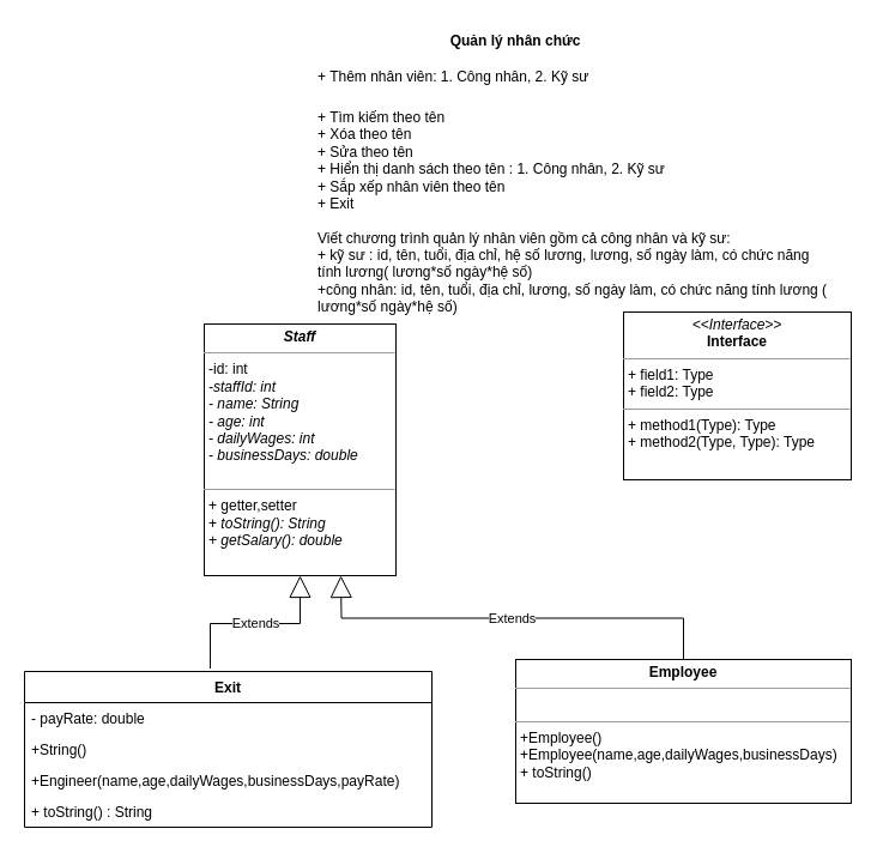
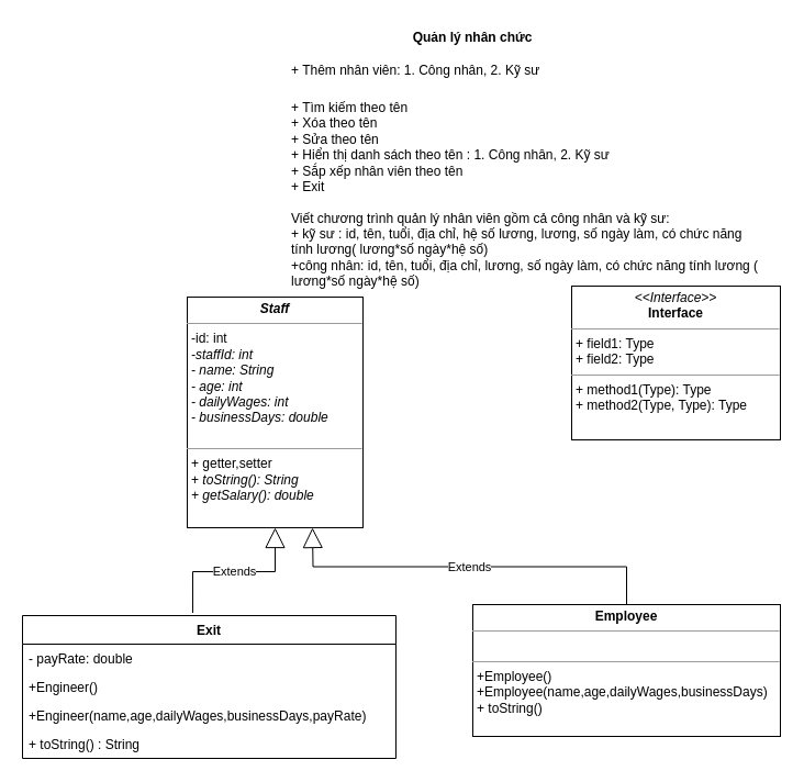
  <mxCell id="0" />
  <mxCell id="1" parent="0" />
  <mxCell id="2" value="&lt;p style=&quot;margin: 0px ; margin-top: 4px ; text-align: center&quot;&gt;&lt;b&gt;&lt;i&gt;Staff&lt;/i&gt;&lt;/b&gt;&lt;/p&gt;&lt;hr size=&quot;1&quot;&gt;&lt;p style=&quot;margin: 0px ; margin-left: 4px&quot;&gt;-id: int&lt;/p&gt;&lt;p style=&quot;margin: 0px ; margin-left: 4px&quot;&gt;&lt;i&gt;-staffId: int&lt;/i&gt;&lt;/p&gt;&lt;p style=&quot;margin: 0px ; margin-left: 4px&quot;&gt;&lt;i&gt;- name: String&lt;/i&gt;&lt;/p&gt;&lt;p style=&quot;margin: 0px ; margin-left: 4px&quot;&gt;&lt;i&gt;- age: int&lt;/i&gt;&lt;/p&gt;&lt;p style=&quot;margin: 0px ; margin-left: 4px&quot;&gt;&lt;i&gt;- dailyWages: int&lt;/i&gt;&lt;/p&gt;&lt;p style=&quot;margin: 0px ; margin-left: 4px&quot;&gt;&lt;i&gt;- businessDays: double&lt;/i&gt;&lt;/p&gt;&lt;p style=&quot;margin: 0px ; margin-left: 4px&quot;&gt;&lt;i&gt;&lt;br&gt;&lt;/i&gt;&lt;/p&gt;&lt;hr size=&quot;1&quot;&gt;&lt;p style=&quot;margin: 0px ; margin-left: 4px&quot;&gt;+ getter,setter&lt;/p&gt;&lt;p style=&quot;margin: 0px ; margin-left: 4px&quot;&gt;+&lt;i&gt; toString(): String&lt;/i&gt;&lt;/p&gt;&lt;p style=&quot;margin: 0px ; margin-left: 4px&quot;&gt;&lt;i&gt;+ getSalary(): double&lt;/i&gt;&lt;/p&gt;" style="verticalAlign=top;align=left;overflow=fill;fontSize=12;fontFamily=Helvetica;html=1;" parent="1" vertex="1"><mxGeometry x="170" y="270" width="160" height="210" as="geometry" /></mxCell>
  <mxCell id="3" value="&lt;p style=&quot;margin:0px;margin-top:4px;text-align:center;&quot;&gt;&lt;i&gt;&amp;lt;&amp;lt;Interface&amp;gt;&amp;gt;&lt;/i&gt;&lt;br/&gt;&lt;b&gt;Interface&lt;/b&gt;&lt;/p&gt;&lt;hr size=&quot;1&quot;/&gt;&lt;p style=&quot;margin:0px;margin-left:4px;&quot;&gt;+ field1: Type&lt;br/&gt;+ field2: Type&lt;/p&gt;&lt;hr size=&quot;1&quot;/&gt;&lt;p style=&quot;margin:0px;margin-left:4px;&quot;&gt;+ method1(Type): Type&lt;br/&gt;+ method2(Type, Type): Type&lt;/p&gt;" style="verticalAlign=top;align=left;overflow=fill;fontSize=12;fontFamily=Helvetica;html=1;" parent="1" vertex="1"><mxGeometry x="520" y="260" width="190" height="140" as="geometry" /></mxCell>
  <mxCell id="4" value="Quản lý nhân chức" style="text;align=center;fontStyle=1;verticalAlign=middle;spacingLeft=3;spacingRight=3;strokeColor=none;rotatable=0;points=[[0,0.5],[1,0.5]];portConstraint=eastwest;" parent="1" vertex="1"><mxGeometry x="390" y="20" width="80" height="26" as="geometry" /></mxCell>
  <mxCell id="5" value="&lt;h1&gt;&lt;font style=&quot;font-size: 12px ; font-weight: normal&quot;&gt;+ Thêm nhân viên: 1. Công nhân, 2. Kỹ sư&lt;/font&gt;&lt;/h1&gt;&lt;div&gt;&lt;font style=&quot;font-size: 12px&quot;&gt;+ Tìm kiếm theo tên&lt;/font&gt;&lt;/div&gt;&lt;div&gt;&lt;font style=&quot;font-size: 12px&quot;&gt;+ Xóa theo tên&lt;/font&gt;&lt;/div&gt;&lt;div&gt;&lt;font style=&quot;font-size: 12px&quot;&gt;+ Sửa theo tên&lt;/font&gt;&lt;/div&gt;&lt;div&gt;&lt;font style=&quot;font-size: 12px&quot;&gt;+ Hiển thị danh sách theo tên : 1. Công nhân, 2. Kỹ sư&lt;/font&gt;&lt;/div&gt;&lt;div&gt;&lt;font style=&quot;font-size: 12px&quot;&gt;+ Sắp xếp nhân viên theo tên&lt;/font&gt;&lt;/div&gt;&lt;div&gt;&lt;font style=&quot;font-size: 12px&quot;&gt;+ Exit&lt;/font&gt;&lt;/div&gt;&lt;div&gt;&lt;font style=&quot;font-size: 12px&quot;&gt;&lt;br&gt;&lt;/font&gt;&lt;/div&gt;&lt;div&gt;&lt;font style=&quot;font-size: 12px&quot;&gt;Viết chương trình quản lý nhân viên gồm cả công nhân và kỹ sư:&lt;/font&gt;&lt;/div&gt;&lt;div&gt;&lt;font style=&quot;font-size: 12px&quot;&gt;+ kỹ sư : id, tên, tuổi, địa chỉ, hệ số lương, lương, số ngày làm, có chức năng tính lương( lương*số ngày*hệ số)&lt;/font&gt;&lt;/div&gt;&lt;div&gt;&lt;font style=&quot;font-size: 12px&quot;&gt;+công nhân: id, tên, tuổi, địa chỉ, lương, số ngày làm, có chức năng tính lương ( lương*số ngày*hệ số)&lt;/font&gt;&lt;/div&gt;&lt;div&gt;&lt;font style=&quot;font-size: 12px&quot;&gt;&lt;br&gt;&lt;/font&gt;&lt;/div&gt;" style="text;html=1;strokeColor=none;fillColor=none;spacing=5;spacingTop=-20;whiteSpace=wrap;overflow=hidden;rounded=0;" parent="1" vertex="1"><mxGeometry x="260" y="40" width="440" height="230" as="geometry" /></mxCell>
  <mxCell id="6" value="Exit" style="swimlane;fontStyle=1;align=center;verticalAlign=top;childLayout=stackLayout;horizontal=1;startSize=26;horizontalStack=0;resizeParent=1;resizeParentMax=0;resizeLast=0;collapsible=1;marginBottom=0;" parent="1" vertex="1"><mxGeometry x="20" y="560" width="340" height="130" as="geometry" /></mxCell>
  <mxCell id="7" value="- payRate: double" style="text;strokeColor=none;fillColor=none;align=left;verticalAlign=top;spacingLeft=4;spacingRight=4;overflow=hidden;rotatable=0;points=[[0,0.5],[1,0.5]];portConstraint=eastwest;" parent="6" vertex="1"><mxGeometry y="26" width="340" height="26" as="geometry" /></mxCell>
- <mxCell id="8" value="+String()" style="text;strokeColor=none;fillColor=none;align=left;verticalAlign=top;spacingLeft=4;spacingRight=4;overflow=hidden;rotatable=0;points=[[0,0.5],[1,0.5]];portConstraint=eastwest;" vertex="1" parent="6"><mxGeometry y="52" width="340" height="26" as="geometry" /></mxCell>
+ <mxCell id="8" value="+Engineer()" style="text;strokeColor=none;fillColor=none;align=left;verticalAlign=top;spacingLeft=4;spacingRight=4;overflow=hidden;rotatable=0;points=[[0,0.5],[1,0.5]];portConstraint=eastwest;" vertex="1" parent="6"><mxGeometry y="52" width="340" height="26" as="geometry" /></mxCell>
  <mxCell id="9" value="+Engineer(name,age,dailyWages,businessDays,payRate)" style="text;strokeColor=none;fillColor=none;align=left;verticalAlign=top;spacingLeft=4;spacingRight=4;overflow=hidden;rotatable=0;points=[[0,0.5],[1,0.5]];portConstraint=eastwest;" vertex="1" parent="6"><mxGeometry y="78" width="340" height="26" as="geometry" /></mxCell>
  <mxCell id="10" value="+ toString() : String" style="text;strokeColor=none;fillColor=none;align=left;verticalAlign=top;spacingLeft=4;spacingRight=4;overflow=hidden;rotatable=0;points=[[0,0.5],[1,0.5]];portConstraint=eastwest;" vertex="1" parent="6"><mxGeometry y="104" width="340" height="26" as="geometry" /></mxCell>
  <mxCell id="11" value="Extends" style="endArrow=block;endSize=16;endFill=0;html=1;rounded=0;edgeStyle=orthogonalEdgeStyle;exitX=0.456;exitY=-0.019;exitDx=0;exitDy=0;exitPerimeter=0;entryX=0.5;entryY=1;entryDx=0;entryDy=0;" parent="1" source="6" target="2" edge="1"><mxGeometry width="160" relative="1" as="geometry"><mxPoint x="350" y="390" as="sourcePoint" /><mxPoint x="510" y="390" as="targetPoint" /></mxGeometry></mxCell>
  <mxCell id="12" value="Extends" style="endArrow=block;endSize=16;endFill=0;html=1;rounded=0;edgeStyle=orthogonalEdgeStyle;exitX=0.5;exitY=0;exitDx=0;exitDy=0;" parent="1" source="13" edge="1"><mxGeometry width="160" relative="1" as="geometry"><mxPoint x="540" y="560" as="sourcePoint" /><mxPoint x="284" y="480" as="targetPoint" /></mxGeometry></mxCell>
  <mxCell id="13" value="&lt;p style=&quot;margin: 0px ; margin-top: 4px ; text-align: center&quot;&gt;&lt;b&gt;Employee&lt;/b&gt;&lt;/p&gt;&lt;hr size=&quot;1&quot;&gt;&lt;p style=&quot;margin: 0px ; margin-left: 4px&quot;&gt;&lt;br&gt;&lt;/p&gt;&lt;hr size=&quot;1&quot;&gt;&lt;p style=&quot;margin: 0px ; margin-left: 4px&quot;&gt;+Employee()&lt;/p&gt;&lt;p style=&quot;margin: 0px ; margin-left: 4px&quot;&gt;+Employee(name,age,dailyWages,businessDays)&lt;/p&gt;&lt;p style=&quot;margin: 0px ; margin-left: 4px&quot;&gt;+ toString()&lt;/p&gt;" style="verticalAlign=top;align=left;overflow=fill;fontSize=12;fontFamily=Helvetica;html=1;" vertex="1" parent="1"><mxGeometry x="430" y="550" width="280" height="120" as="geometry" /></mxCell>
